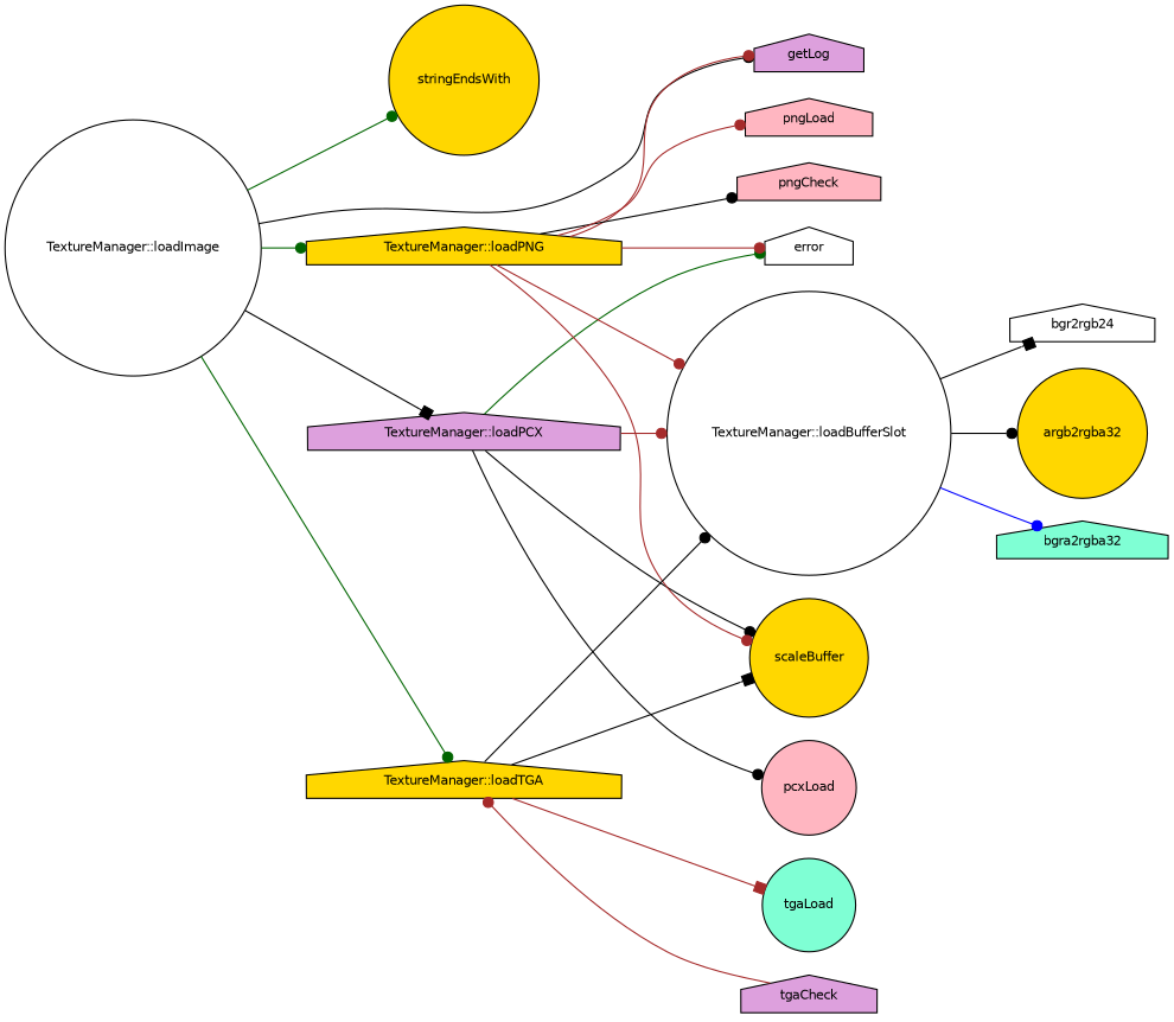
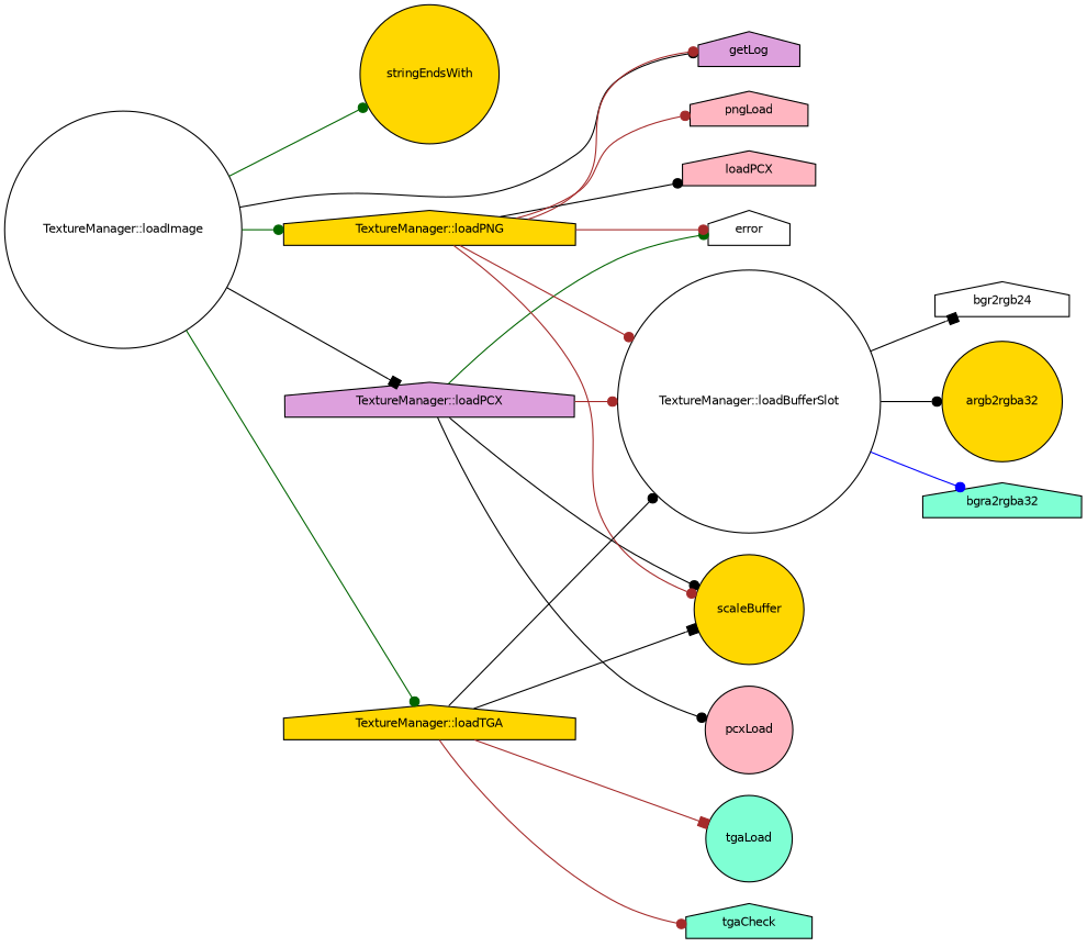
  digraph {
    rankdir=LR
    node [color=black fillcolor=gold fontname=Helvetica fontsize=10 shape=house style=filled]
    edge [arrowhead=dot color=black fontname=Helvetica fontsize=10 labelfontname=Helvetica labelfontsize=10 style=solid]
    n1 [fillcolor=white fontcolor=black height=0.2 label="TextureManager::loadImage" shape=circle width=0.4]
    n2 [height=0.2 label=stringEndsWith shape=circle width=0.4]
    n3 [fillcolor=plum height=0.2 label="TextureManager::loadPCX" width=0.4]
    n4 [height=0.2 label="TextureManager::loadPNG" width=0.4]
    n5 [fillcolor=plum height=0.2 label=getLog width=0.4]
    n6 [height=0.2 label="TextureManager::loadTGA" width=0.4]
    n7 [fillcolor=white height=0.2 label=error width=0.4]
    n8 [fillcolor=lightpink height=0.2 label=pcxLoad shape=circle width=0.4]
    n9 [height=0.2 label=scaleBuffer shape=circle width=0.4]
    n10 [fillcolor=white height=0.2 label="TextureManager::loadBufferSlot" shape=circle width=0.4]
-   n11 [fillcolor=lightpink height=0.2 label=pngCheck width=0.4]
+   n11 [fillcolor=lightpink height=0.2 label=loadPCX width=0.4]
    n12 [fillcolor=lightpink height=0.2 label=pngLoad width=0.4]
-   n13 [fillcolor=plum height=0.2 label=tgaCheck width=0.4]
+   n13 [fillcolor=aquamarine height=0.2 label=tgaCheck width=0.4]
    n14 [fillcolor=aquamarine height=0.2 label=tgaLoad shape=circle width=0.4]
    n15 [fillcolor=white height=0.2 label=bgr2rgb24 width=0.4]
    n16 [height=0.2 label=argb2rgba32 shape=circle width=0.4]
    n17 [fillcolor=aquamarine height=0.2 label=bgra2rgba32 width=0.4]
    n1 -> n2 [color=darkgreen]
    n1 -> n3 [arrowhead=box]
    n1 -> n4 [color=darkgreen]
    n1 -> n5
    n1 -> n6 [color=darkgreen]
    n3 -> n7 [color=darkgreen]
    n3 -> n8
    n3 -> n9
    n3 -> n10 [color=brown]
    n4 -> n5 [color=brown]
    n4 -> n7 [color=brown]
    n4 -> n9 [color=brown]
    n4 -> n10 [color=brown]
    n4 -> n11
    n4 -> n12 [color=brown]
    n6 -> n9 [arrowhead=box]
    n6 -> n10
-   n13 -> n6 [color=brown]
+   n6 -> n13 [color=brown]
    n6 -> n14 [arrowhead=box color=brown]
    n10 -> n15 [arrowhead=box]
    n10 -> n16
    n10 -> n17 [color=blue]
  }
